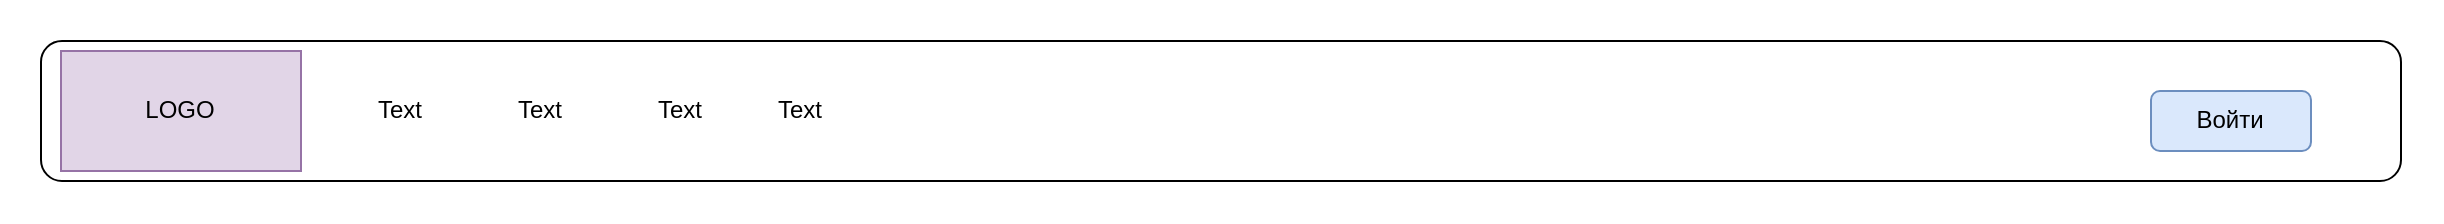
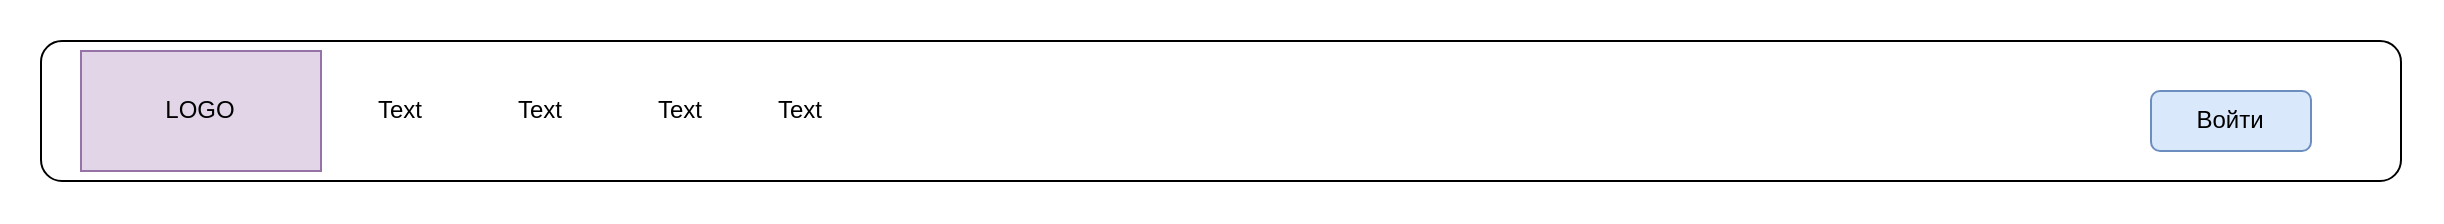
  <mxCell id="0" style=";html=1;" />
  <mxCell id="1" style=";html=1;" parent="0" />
  <mxCell id="2" value="" style="rounded=1;whiteSpace=wrap;html=1;" vertex="1" parent="1"><mxGeometry x="20" y="20" width="1180" height="70" as="geometry" /></mxCell>
- <mxCell id="3" value="LOGO" style="rounded=0;whiteSpace=wrap;html=1;fillColor=#e1d5e7;strokeColor=#9673a6;shadow=0;gradientColor=none;" vertex="1" parent="1"><mxGeometry x="30" y="25" width="120" height="60" as="geometry" /></mxCell>
+ <mxCell id="3" value="LOGO" style="rounded=0;whiteSpace=wrap;html=1;fillColor=#e1d5e7;strokeColor=#9673a6;shadow=0;gradientColor=none;" vertex="1" parent="1"><mxGeometry x="40" y="25" width="120" height="60" as="geometry" /></mxCell>
  <mxCell id="4" value="Text" style="text;html=1;strokeColor=none;fillColor=none;align=center;verticalAlign=middle;whiteSpace=wrap;rounded=0;shadow=0;" vertex="1" parent="1"><mxGeometry x="170" y="40" width="60" height="30" as="geometry" /></mxCell>
  <mxCell id="5" value="Text" style="text;html=1;strokeColor=none;fillColor=none;align=center;verticalAlign=middle;whiteSpace=wrap;rounded=0;shadow=0;" vertex="1" parent="1"><mxGeometry x="240" y="40" width="60" height="30" as="geometry" /></mxCell>
  <mxCell id="6" value="Text" style="text;html=1;strokeColor=none;fillColor=none;align=center;verticalAlign=middle;whiteSpace=wrap;rounded=0;shadow=0;" vertex="1" parent="1"><mxGeometry x="310" y="40" width="60" height="30" as="geometry" /></mxCell>
  <mxCell id="7" value="Text" style="text;html=1;strokeColor=none;fillColor=none;align=center;verticalAlign=middle;whiteSpace=wrap;rounded=0;shadow=0;" vertex="1" parent="1"><mxGeometry x="370" y="40" width="60" height="30" as="geometry" /></mxCell>
  <mxCell id="8" value="Войти" style="rounded=1;whiteSpace=wrap;html=1;shadow=0;fillColor=#dae8fc;strokeColor=#6c8ebf;" vertex="1" parent="1"><mxGeometry x="1075" y="45" width="80" height="30" as="geometry" /></mxCell>
